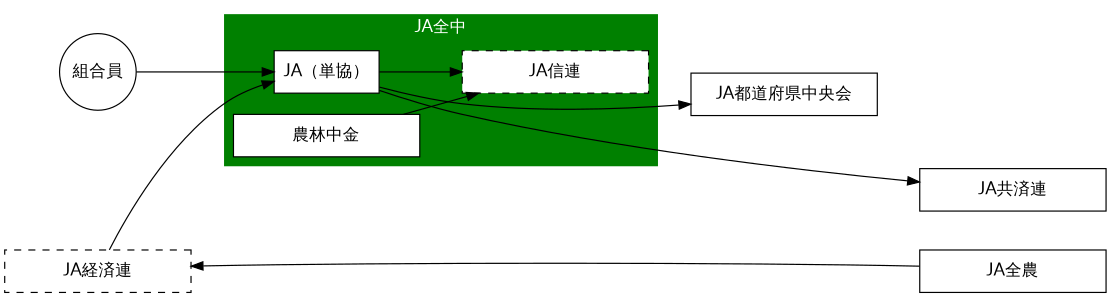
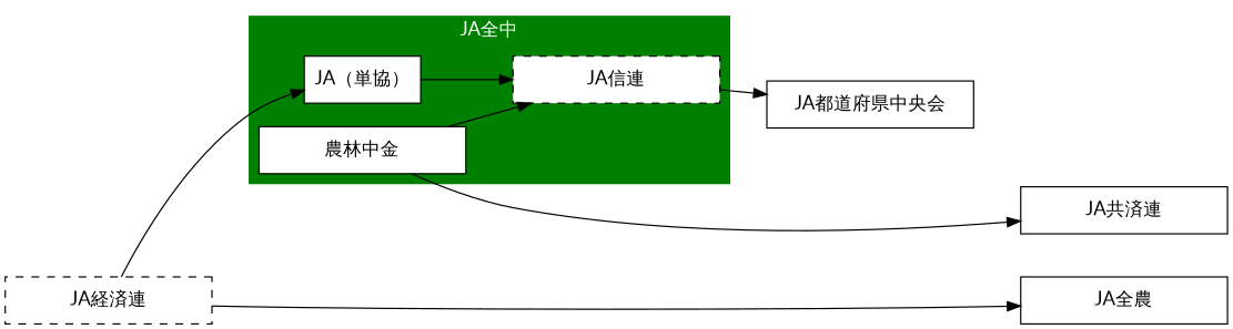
  digraph {
    fontname=Lato
    rankdir=LR
    node [fillcolor=white fixedsize=false fontname=Lato shape=box style=filled]
    edge [fontname=Lato]
    "JA共済連" [width=2.2]
    "JA全農" [width=2.2]
    "JA（単協）"
    "農林中金" [width=2.2]
    "JA信連" [style="dashed,filled" width=2.2]
    "JA都道府県中央会" [width=2.2]
-   "組合員" [shape=circle width=0.9]
    "JA経済連" [style="dashed,filled" width=2.2]
    subgraph sub_1 {
      rank=sink
      "JA共済連"
      "JA全農"
    }
    subgraph cluster_2 {
      bgcolor="#008000"
      color=none
      fontcolor=white
      label="JA全中"
      "JA（単協）"
      "農林中金"
      "JA信連"
    }
-   "JA（単協）" -> "JA共済連"
+   "農林中金" -> "JA共済連"
    "JA（単協）" -> "JA信連"
-   "JA（単協）" -> "JA都道府県中央会"
+   "JA信連" -> "JA都道府県中央会"
    "農林中金" -> "JA信連"
-   "組合員" -> "JA（単協）"
-   "JA全農" -> "JA経済連"
+   "JA経済連" -> "JA全農"
    "JA経済連" -> "JA（単協）"
  }
